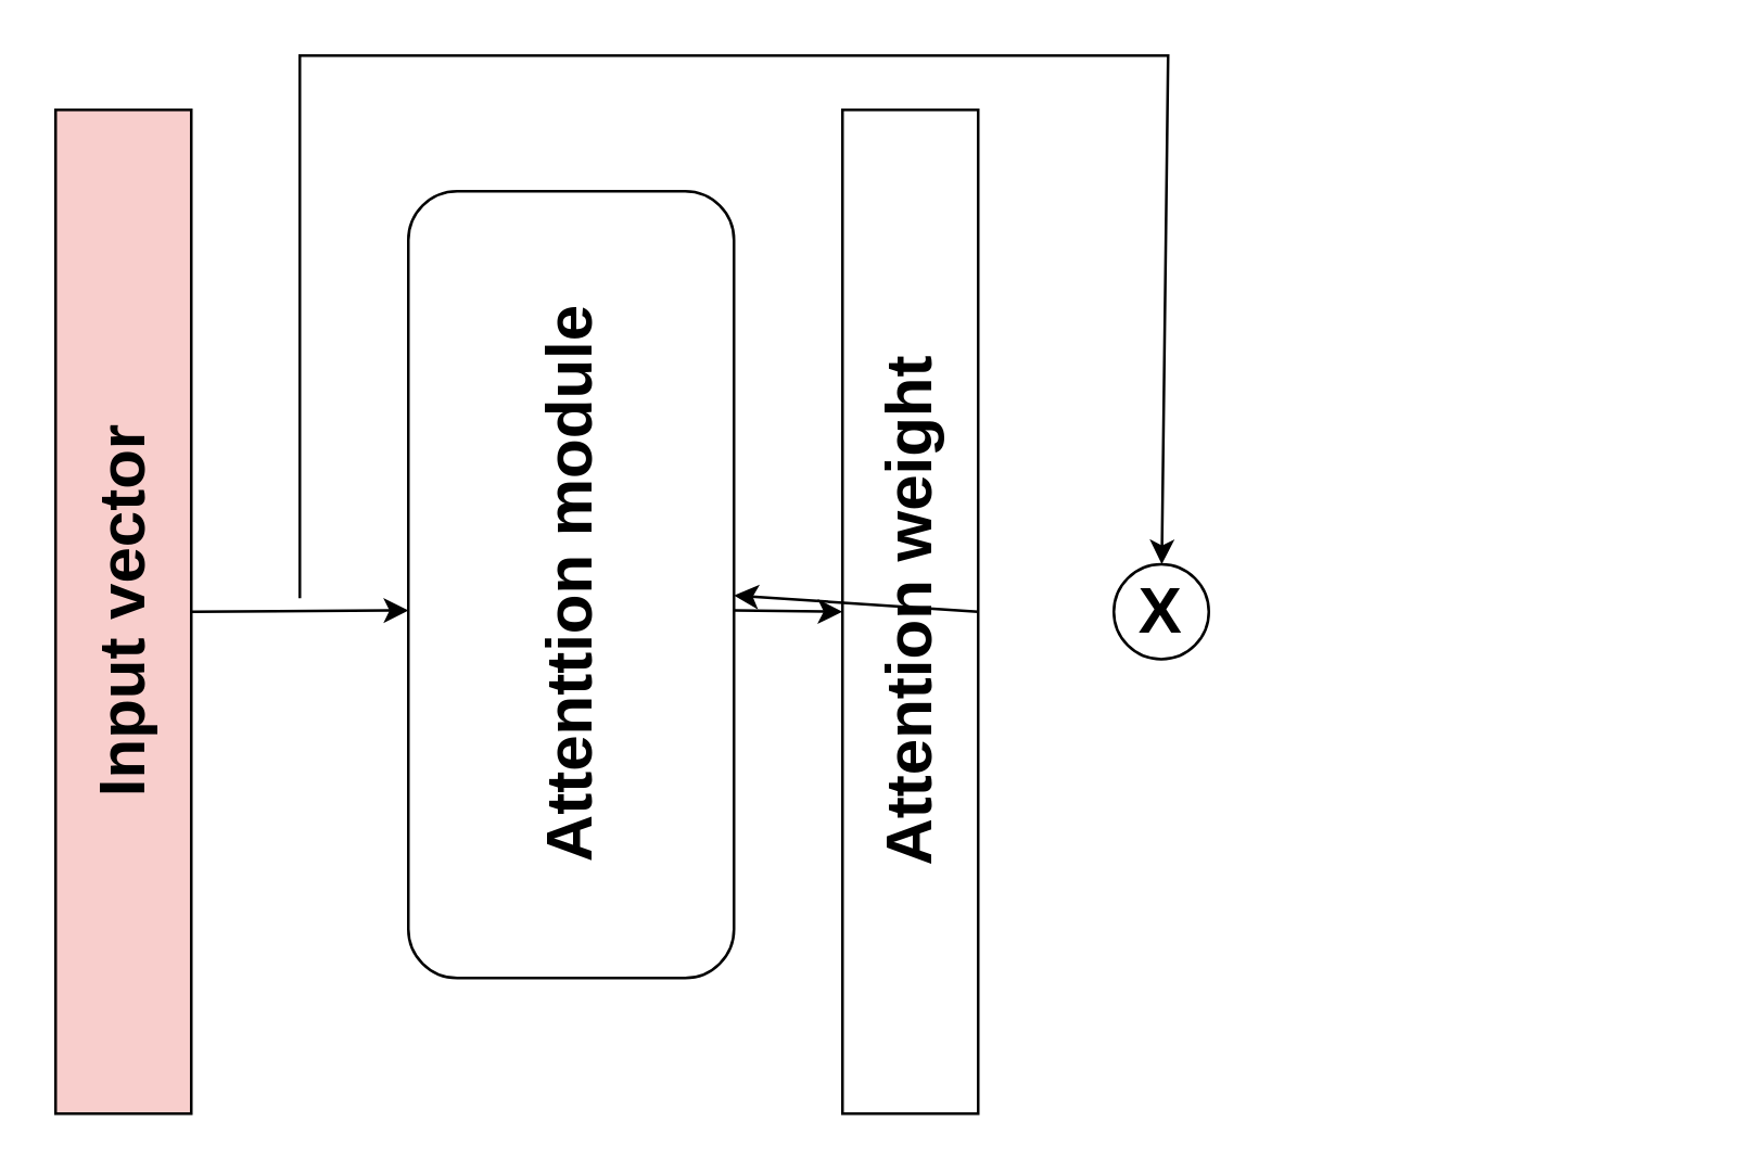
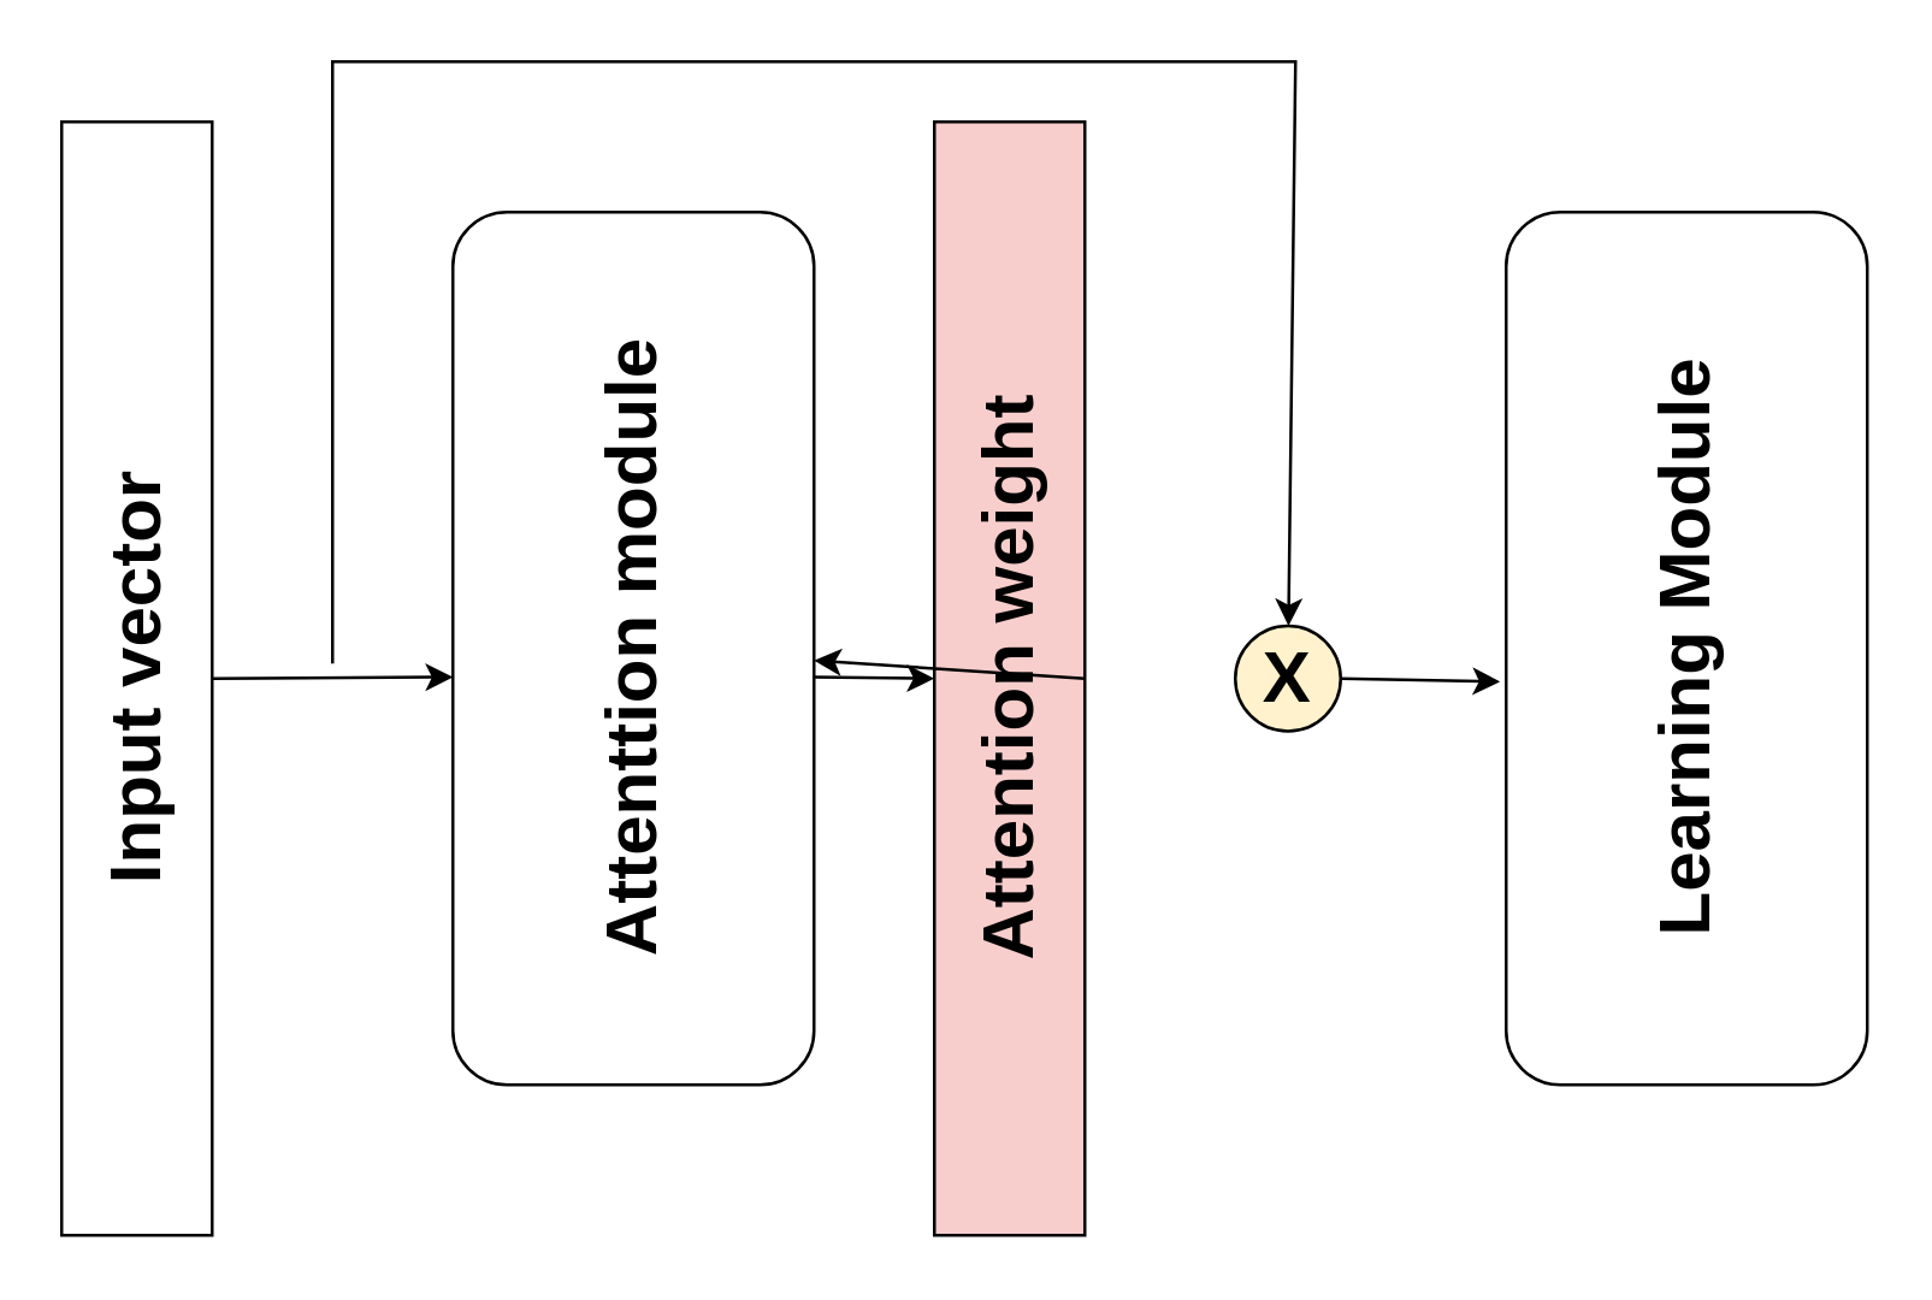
  <mxCell id="0" />
  <mxCell id="1" parent="0" />
- <mxCell id="2" value="&lt;h1&gt;Input vector&lt;/h1&gt;" style="rounded=0;whiteSpace=wrap;html=1;rotation=0;horizontal=0;fillColor=#f8cecc;" vertex="1" parent="1"><mxGeometry x="20" y="40" width="50" height="370" as="geometry" /></mxCell>
+ <mxCell id="2" value="&lt;h1&gt;Input vector&lt;/h1&gt;" style="rounded=0;whiteSpace=wrap;html=1;rotation=0;horizontal=0;" vertex="1" parent="1"><mxGeometry x="20" y="40" width="50" height="370" as="geometry" /></mxCell>
  <mxCell id="3" value="&lt;h1&gt;Attenttion module&lt;/h1&gt;" style="rounded=1;whiteSpace=wrap;html=1;horizontal=0;" vertex="1" parent="1"><mxGeometry x="150" y="70" width="120" height="290" as="geometry" /></mxCell>
  <mxCell id="4" value="" style="endArrow=classic;html=1;rounded=0;exitX=1;exitY=0.5;exitDx=0;exitDy=0;" edge="1" parent="1" source="2"><mxGeometry relative="1" as="geometry"><mxPoint x="50" y="224.5" as="sourcePoint" /><mxPoint x="150" y="224.5" as="targetPoint" /></mxGeometry></mxCell>
+ <mxCell id="5" value="&lt;h1&gt;Learning Module&lt;/h1&gt;" style="rounded=1;whiteSpace=wrap;html=1;horizontal=0;" vertex="1" parent="1"><mxGeometry x="500" y="70" width="120" height="290" as="geometry" /></mxCell>
  <mxCell id="6" value="" style="curved=0;endArrow=classic;html=1;rounded=0;" edge="1" parent="1" target="8"><mxGeometry width="50" height="50" relative="1" as="geometry"><mxPoint x="110" y="220" as="sourcePoint" /><mxPoint x="400" y="200" as="targetPoint" /><Array as="points"><mxPoint x="110" y="20" /><mxPoint x="430" y="20" /></Array></mxGeometry></mxCell>
- <mxCell id="7" value="&lt;h1&gt;Attention weight&lt;/h1&gt;" style="rounded=0;whiteSpace=wrap;html=1;rotation=0;horizontal=0;" vertex="1" parent="1"><mxGeometry x="310" y="40" width="50" height="370" as="geometry" /></mxCell>
- <mxCell id="8" value="&lt;h1&gt;X&lt;/h1&gt;" style="ellipse;whiteSpace=wrap;html=1;aspect=fixed;" vertex="1" parent="1"><mxGeometry x="410" y="207.5" width="35" height="35" as="geometry" /></mxCell>
+ <mxCell id="7" value="&lt;h1&gt;Attention weight&lt;/h1&gt;" style="rounded=0;whiteSpace=wrap;html=1;rotation=0;horizontal=0;fillColor=#f8cecc;" vertex="1" parent="1"><mxGeometry x="310" y="40" width="50" height="370" as="geometry" /></mxCell>
+ <mxCell id="8" value="&lt;h1&gt;X&lt;/h1&gt;" style="ellipse;whiteSpace=wrap;html=1;aspect=fixed;fillColor=#fff2cc;" vertex="1" parent="1"><mxGeometry x="410" y="207.5" width="35" height="35" as="geometry" /></mxCell>
  <mxCell id="9" value="" style="endArrow=classic;html=1;rounded=0;entryX=0;entryY=0.5;entryDx=0;entryDy=0;" edge="1" parent="1" target="7"><mxGeometry relative="1" as="geometry"><mxPoint x="270" y="224.5" as="sourcePoint" /><mxPoint x="310" y="220" as="targetPoint" /></mxGeometry></mxCell>
  <mxCell id="10" value="" style="endArrow=classic;html=1;rounded=0;exitX=1;exitY=0.5;exitDx=0;exitDy=0;" edge="1" parent="1" source="7" target="3"><mxGeometry relative="1" as="geometry"><mxPoint x="290" y="270" as="sourcePoint" /><mxPoint x="390" y="270" as="targetPoint" /></mxGeometry></mxCell>
+ <mxCell id="11" value="" style="endArrow=classic;html=1;rounded=0;exitX=1;exitY=0.5;exitDx=0;exitDy=0;entryX=-0.017;entryY=0.538;entryDx=0;entryDy=0;entryPerimeter=0;" edge="1" parent="1" source="8" target="5"><mxGeometry relative="1" as="geometry"><mxPoint x="410" y="380" as="sourcePoint" /><mxPoint x="490" y="380" as="targetPoint" /></mxGeometry></mxCell>
